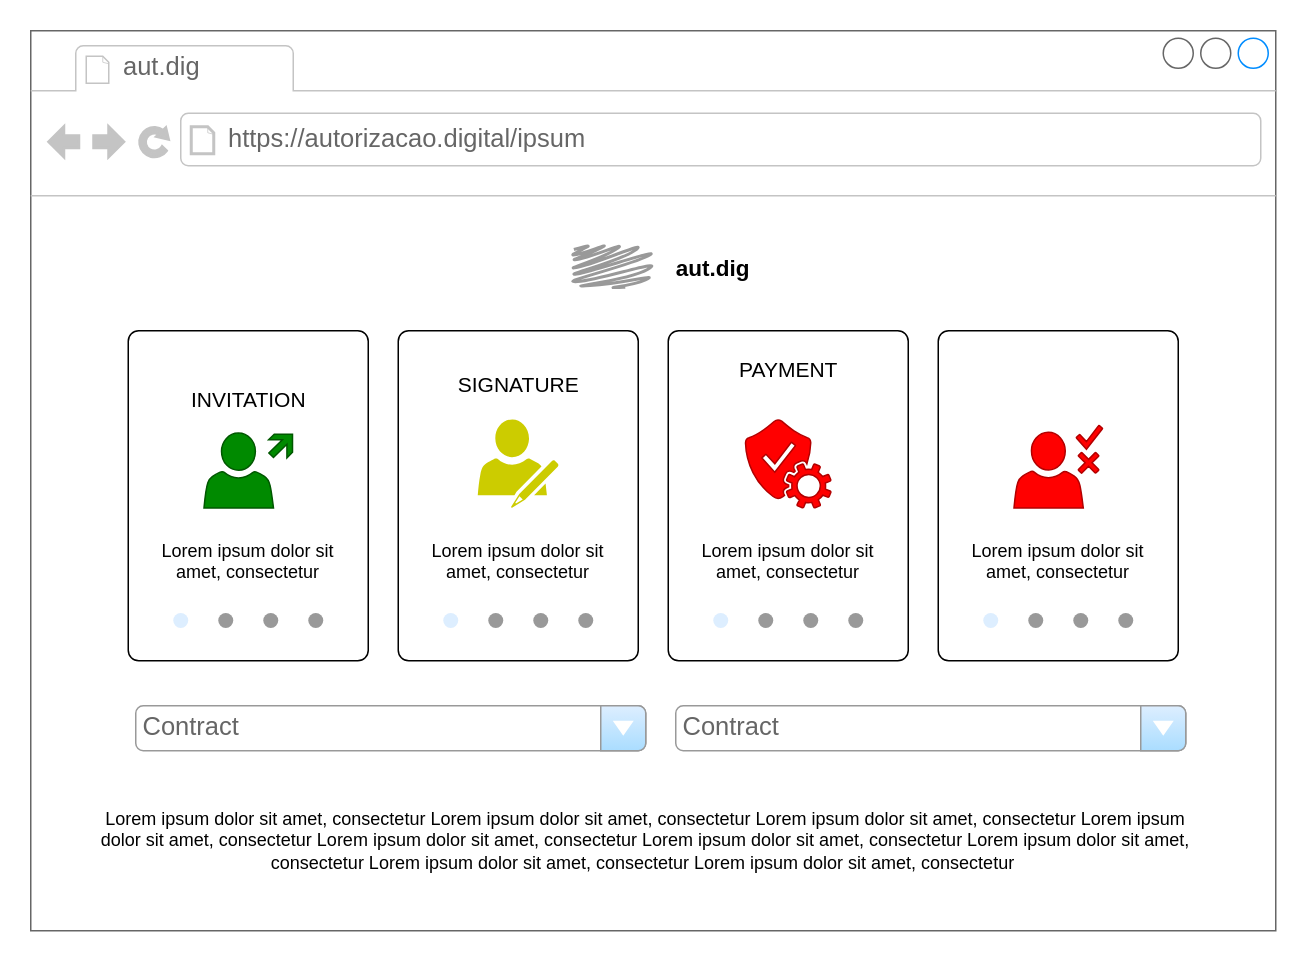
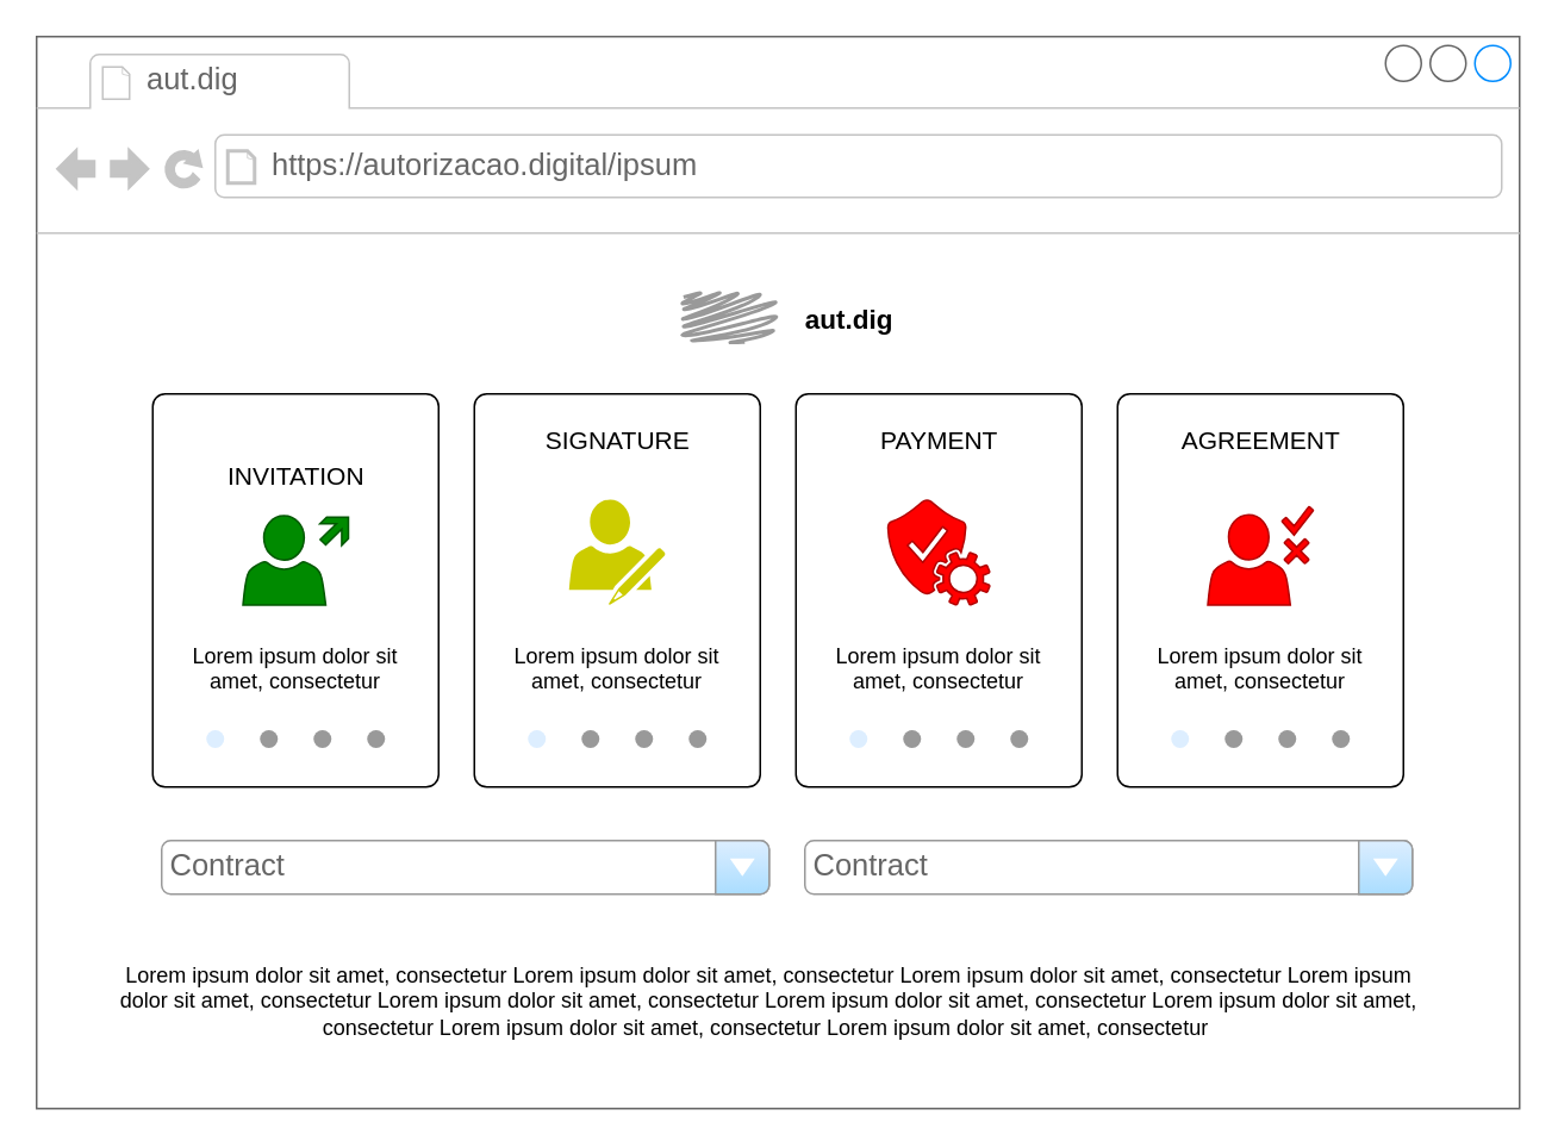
  <mxCell id="0" />
  <mxCell id="1" parent="0" />
  <mxCell id="2" value="" style="strokeWidth=1;shadow=0;dashed=0;align=center;html=1;shape=mxgraph.mockup.containers.browserWindow;rSize=0;strokeColor=#666666;strokeColor2=#008cff;strokeColor3=#c4c4c4;mainText=,;recursiveResize=0;" parent="1" vertex="1"><mxGeometry x="20" y="20" width="830" height="600" as="geometry" /></mxCell>
  <mxCell id="3" value="aut.dig" style="strokeWidth=1;shadow=0;dashed=0;align=center;html=1;shape=mxgraph.mockup.containers.anchor;fontSize=17;fontColor=#666666;align=left;" parent="2" vertex="1"><mxGeometry x="60" y="12" width="110" height="26" as="geometry" /></mxCell>
  <mxCell id="4" value="https://autorizacao.digital/ipsum" style="strokeWidth=1;shadow=0;dashed=0;align=center;html=1;shape=mxgraph.mockup.containers.anchor;rSize=0;fontSize=17;fontColor=#666666;align=left;" parent="2" vertex="1"><mxGeometry x="130" y="60" width="250" height="26" as="geometry" /></mxCell>
  <mxCell id="5" value="&lt;b&gt;&lt;font style=&quot;font-size: 15px&quot;&gt;aut.dig&lt;/font&gt;&lt;/b&gt;" style="text;html=1;strokeColor=none;fillColor=none;align=center;verticalAlign=middle;whiteSpace=wrap;rounded=0;" parent="2" vertex="1"><mxGeometry x="435" y="148" width="40" height="20" as="geometry" /></mxCell>
  <mxCell id="6" value="&lt;span&gt;Lorem ipsum dolor sit amet, consectetur&amp;nbsp;&lt;/span&gt;Lorem ipsum dolor sit amet, consectetur Lorem ipsum dolor sit amet, consectetur Lorem ipsum dolor sit amet, consectetur Lorem ipsum dolor sit amet, consectetur Lorem ipsum dolor sit amet, consectetur Lorem ipsum dolor sit amet, consectetur Lorem ipsum dolor sit amet, consectetur Lorem ipsum dolor sit amet, consectetur&amp;nbsp;" style="text;spacingTop=-5;whiteSpace=wrap;html=1;align=center;fontSize=12;fontFamily=Helvetica;fillColor=none;strokeColor=none;" parent="2" vertex="1"><mxGeometry x="40" y="517" width="740" height="46.25" as="geometry" /></mxCell>
  <mxCell id="7" value="Contract" style="strokeWidth=1;shadow=0;dashed=0;align=center;html=1;shape=mxgraph.mockup.forms.comboBox;strokeColor=#999999;fillColor=#ddeeff;align=left;fillColor2=#aaddff;mainText=;fontColor=#666666;fontSize=17;spacingLeft=3;" parent="2" vertex="1"><mxGeometry x="70" y="450" width="340" height="30" as="geometry" /></mxCell>
  <mxCell id="8" value="" style="group" parent="2" vertex="1" connectable="0"><mxGeometry x="65" y="200" width="700" height="220" as="geometry" /></mxCell>
  <mxCell id="9" value="" style="rounded=1;whiteSpace=wrap;html=1;absoluteArcSize=1;arcSize=14;strokeWidth=1;" parent="8" vertex="1"><mxGeometry width="160" height="220" as="geometry" /></mxCell>
  <mxCell id="10" value="&lt;span style=&quot;font-weight: normal&quot;&gt;INVITATION&lt;/span&gt;" style="text;strokeColor=none;fillColor=none;html=1;fontSize=14;fontStyle=1;verticalAlign=middle;align=center;" parent="8" vertex="1"><mxGeometry x="10.667" y="31.88" width="138.667" height="27.5" as="geometry" /></mxCell>
  <mxCell id="11" value="&lt;div&gt;&lt;span&gt;Lorem ipsum dolor sit amet, consectetur&lt;/span&gt;&lt;/div&gt;" style="text;spacingTop=-5;whiteSpace=wrap;html=1;align=center;fontSize=12;fontFamily=Helvetica;fillColor=none;strokeColor=none;" parent="8" vertex="1"><mxGeometry x="16" y="138.13" width="128" height="46.25" as="geometry" /></mxCell>
  <mxCell id="12" value="" style="pointerEvents=1;shadow=0;dashed=0;html=1;strokeColor=#005700;labelPosition=center;verticalLabelPosition=bottom;verticalAlign=top;outlineConnect=0;align=center;shape=mxgraph.office.users.user_external;fontSize=14;fillColor=#008a00;fontColor=#ffffff;" parent="8" vertex="1"><mxGeometry x="50.5" y="68.13" width="59" height="50" as="geometry" /></mxCell>
  <mxCell id="13" value="" style="verticalLabelPosition=bottom;shadow=0;dashed=0;align=center;html=1;verticalAlign=top;strokeWidth=1;shape=mxgraph.mockup.navigation.pageControl;fillColor=#999999;strokeColor=#ddeeff;fontSize=14;" parent="8" vertex="1"><mxGeometry x="30" y="178.13" width="100" height="30" as="geometry" /></mxCell>
  <mxCell id="14" value="" style="rounded=1;whiteSpace=wrap;html=1;absoluteArcSize=1;arcSize=14;strokeWidth=1;" parent="8" vertex="1"><mxGeometry x="180" width="160" height="220" as="geometry" /></mxCell>
- <mxCell id="15" value="&lt;span style=&quot;font-weight: normal&quot;&gt;SIGNATURE&lt;/span&gt;" style="text;strokeColor=none;fillColor=none;html=1;fontSize=14;fontStyle=1;verticalAlign=middle;align=center;" parent="8" vertex="1"><mxGeometry x="190.667" y="21.88" width="138.667" height="27.5" as="geometry" /></mxCell>
+ <mxCell id="15" value="&lt;span style=&quot;font-weight: normal&quot;&gt;SIGNATURE&lt;/span&gt;" style="text;strokeColor=none;fillColor=none;html=1;fontSize=14;fontStyle=1;verticalAlign=middle;align=center;" parent="8" vertex="1"><mxGeometry x="190.667" y="11.88" width="138.667" height="27.5" as="geometry" /></mxCell>
  <mxCell id="16" value="&lt;div&gt;&lt;span&gt;Lorem ipsum dolor sit amet, consectetur&lt;/span&gt;&lt;/div&gt;" style="text;spacingTop=-5;whiteSpace=wrap;html=1;align=center;fontSize=12;fontFamily=Helvetica;fillColor=none;strokeColor=none;" parent="8" vertex="1"><mxGeometry x="196" y="138.13" width="128" height="46.25" as="geometry" /></mxCell>
  <mxCell id="17" value="" style="verticalLabelPosition=bottom;shadow=0;dashed=0;align=center;html=1;verticalAlign=top;strokeWidth=1;shape=mxgraph.mockup.navigation.pageControl;fillColor=#999999;strokeColor=#ddeeff;fontSize=14;" parent="8" vertex="1"><mxGeometry x="210" y="178.13" width="100" height="30" as="geometry" /></mxCell>
  <mxCell id="18" value="" style="rounded=1;whiteSpace=wrap;html=1;absoluteArcSize=1;arcSize=14;strokeWidth=1;" parent="8" vertex="1"><mxGeometry x="360" width="160" height="220" as="geometry" /></mxCell>
  <mxCell id="19" value="&lt;span style=&quot;font-weight: normal&quot;&gt;PAYMENT&lt;/span&gt;" style="text;strokeColor=none;fillColor=none;html=1;fontSize=14;fontStyle=1;verticalAlign=middle;align=center;" parent="8" vertex="1"><mxGeometry x="370.667" y="11.88" width="138.667" height="27.5" as="geometry" /></mxCell>
  <mxCell id="20" value="&lt;div&gt;&lt;span&gt;Lorem ipsum dolor sit amet, consectetur&lt;/span&gt;&lt;/div&gt;" style="text;spacingTop=-5;whiteSpace=wrap;html=1;align=center;fontSize=12;fontFamily=Helvetica;fillColor=none;strokeColor=none;" parent="8" vertex="1"><mxGeometry x="376" y="138.13" width="128" height="46.25" as="geometry" /></mxCell>
  <mxCell id="21" value="" style="verticalLabelPosition=bottom;shadow=0;dashed=0;align=center;html=1;verticalAlign=top;strokeWidth=1;shape=mxgraph.mockup.navigation.pageControl;fillColor=#999999;strokeColor=#ddeeff;fontSize=14;" parent="8" vertex="1"><mxGeometry x="390" y="178.13" width="100" height="30" as="geometry" /></mxCell>
  <mxCell id="22" value="" style="rounded=1;whiteSpace=wrap;html=1;absoluteArcSize=1;arcSize=14;strokeWidth=1;" parent="8" vertex="1"><mxGeometry x="540" width="160" height="220" as="geometry" /></mxCell>
+ <mxCell id="23" value="&lt;span style=&quot;font-weight: normal&quot;&gt;AGREEMENT&lt;/span&gt;" style="text;strokeColor=none;fillColor=none;html=1;fontSize=14;fontStyle=1;verticalAlign=middle;align=center;" parent="8" vertex="1"><mxGeometry x="550.667" y="11.88" width="138.667" height="27.5" as="geometry" /></mxCell>
  <mxCell id="24" value="&lt;div&gt;&lt;span&gt;Lorem ipsum dolor sit amet, consectetur&lt;/span&gt;&lt;/div&gt;" style="text;spacingTop=-5;whiteSpace=wrap;html=1;align=center;fontSize=12;fontFamily=Helvetica;fillColor=none;strokeColor=none;" parent="8" vertex="1"><mxGeometry x="556" y="138.13" width="128" height="46.25" as="geometry" /></mxCell>
  <mxCell id="25" value="" style="verticalLabelPosition=bottom;shadow=0;dashed=0;align=center;html=1;verticalAlign=top;strokeWidth=1;shape=mxgraph.mockup.navigation.pageControl;fillColor=#999999;strokeColor=#ddeeff;fontSize=14;" parent="8" vertex="1"><mxGeometry x="570" y="178.13" width="100" height="30" as="geometry" /></mxCell>
  <mxCell id="26" value="" style="pointerEvents=1;shadow=0;dashed=0;html=1;strokeColor=none;labelPosition=center;verticalLabelPosition=bottom;verticalAlign=top;outlineConnect=0;align=center;shape=mxgraph.office.users.writer;fontSize=14;fillColor=#CCCC00;" parent="8" vertex="1"><mxGeometry x="233" y="59.13" width="54" height="59" as="geometry" /></mxCell>
  <mxCell id="27" value="" style="pointerEvents=1;shadow=0;dashed=0;html=1;strokeColor=#B20000;labelPosition=center;verticalLabelPosition=bottom;verticalAlign=top;outlineConnect=0;align=center;shape=mxgraph.office.services.verification_service;fontSize=14;fontColor=#ffffff;fillColor=#FF0000;" parent="8" vertex="1"><mxGeometry x="411.5" y="59.13" width="57" height="59" as="geometry" /></mxCell>
  <mxCell id="28" value="" style="pointerEvents=1;shadow=0;dashed=0;html=1;strokeColor=#B20000;labelPosition=center;verticalLabelPosition=bottom;verticalAlign=top;outlineConnect=0;align=center;shape=mxgraph.office.users.approver;fontSize=14;fontColor=#ffffff;fillColor=#FF0000;" parent="8" vertex="1"><mxGeometry x="590.5" y="63.13" width="59" height="55" as="geometry" /></mxCell>
  <mxCell id="29" value="Contract" style="strokeWidth=1;shadow=0;dashed=0;align=center;html=1;shape=mxgraph.mockup.forms.comboBox;strokeColor=#999999;fillColor=#ddeeff;align=left;fillColor2=#aaddff;mainText=;fontColor=#666666;fontSize=17;spacingLeft=3;" parent="1" vertex="1"><mxGeometry x="450" y="470" width="340" height="30" as="geometry" /></mxCell>
  <mxCell id="30" value="" style="shape=mxgraph.mockup.markup.scratchOut;shadow=0;dashed=0;html=1;strokeColor=#999999;strokeWidth=2;" vertex="1" parent="1"><mxGeometry x="380" y="163" width="55" height="30" as="geometry" /></mxCell>
